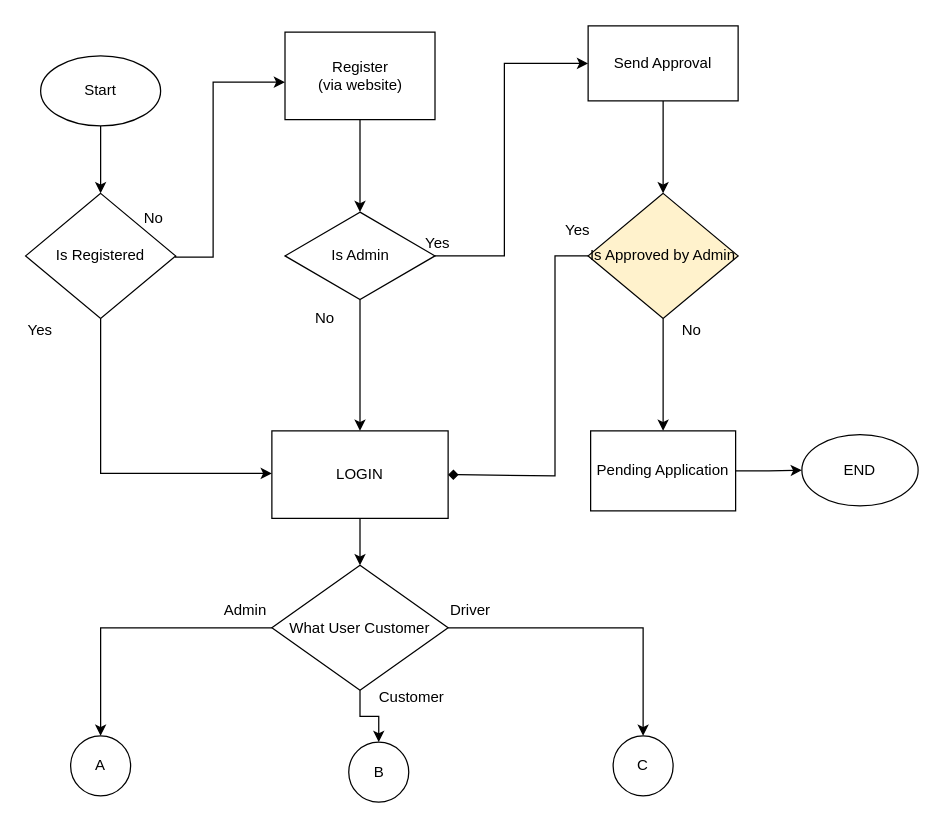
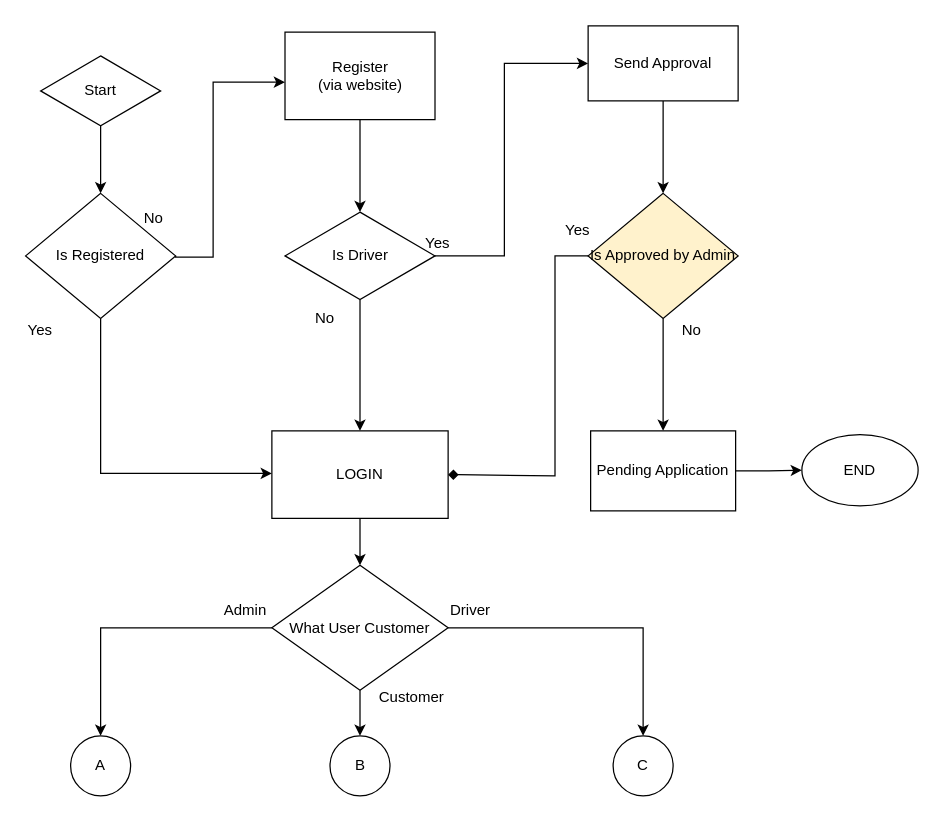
  <mxCell id="0" />
  <mxCell id="1" parent="0" />
  <mxCell id="2" style="edgeStyle=orthogonalEdgeStyle;rounded=0;orthogonalLoop=1;jettySize=auto;html=1;entryX=0.5;entryY=0;entryDx=0;entryDy=0;" parent="1" source="3" target="6" edge="1"><mxGeometry relative="1" as="geometry" /></mxCell>
- <mxCell id="3" value="Is Admin" style="rhombus;whiteSpace=wrap;html=1;fontFamily=Helvetica;fontSize=12;fontColor=#000000;align=center;strokeColor=#000000;fillColor=#ffffff;" parent="1" vertex="1"><mxGeometry x="227.5" y="169" width="120" height="70" as="geometry" /></mxCell>
+ <mxCell id="3" value="Is Driver" style="rhombus;whiteSpace=wrap;html=1;fontFamily=Helvetica;fontSize=12;fontColor=#000000;align=center;strokeColor=#000000;fillColor=#ffffff;" parent="1" vertex="1"><mxGeometry x="227.5" y="169" width="120" height="70" as="geometry" /></mxCell>
  <mxCell id="4" style="edgeStyle=orthogonalEdgeStyle;rounded=0;orthogonalLoop=1;jettySize=auto;html=1;entryX=0;entryY=0.5;entryDx=0;entryDy=0;exitX=1;exitY=0.5;exitDx=0;exitDy=0;" parent="1" source="3" target="20" edge="1"><mxGeometry relative="1" as="geometry"><Array as="points"><mxPoint x="403" y="204" /><mxPoint x="403" y="50" /></Array></mxGeometry></mxCell>
  <mxCell id="5" value="" style="edgeStyle=orthogonalEdgeStyle;rounded=0;orthogonalLoop=1;jettySize=auto;html=1;" parent="1" source="6" target="10" edge="1"><mxGeometry relative="1" as="geometry" /></mxCell>
  <mxCell id="6" value="LOGIN" style="rounded=0;whiteSpace=wrap;html=1;fontFamily=Helvetica;fontSize=12;fontColor=#000000;align=center;strokeColor=#000000;fillColor=#ffffff;" parent="1" vertex="1"><mxGeometry x="217" y="344" width="141" height="70" as="geometry" /></mxCell>
  <mxCell id="7" style="edgeStyle=orthogonalEdgeStyle;rounded=0;orthogonalLoop=1;jettySize=auto;html=1;" parent="1" source="10" target="35" edge="1"><mxGeometry relative="1" as="geometry" /></mxCell>
  <mxCell id="8" style="edgeStyle=orthogonalEdgeStyle;rounded=0;orthogonalLoop=1;jettySize=auto;html=1;" parent="1" source="10" target="36" edge="1"><mxGeometry relative="1" as="geometry" /></mxCell>
  <mxCell id="9" style="edgeStyle=orthogonalEdgeStyle;rounded=0;orthogonalLoop=1;jettySize=auto;html=1;" parent="1" source="10" target="37" edge="1"><mxGeometry relative="1" as="geometry" /></mxCell>
  <mxCell id="10" value="What User Customer" style="rhombus;whiteSpace=wrap;html=1;fontFamily=Helvetica;fontSize=12;fontColor=#000000;align=center;strokeColor=#000000;fillColor=#ffffff;" parent="1" vertex="1"><mxGeometry x="217" y="451.5" width="141" height="100" as="geometry" /></mxCell>
  <mxCell id="11" value="" style="edgeStyle=orthogonalEdgeStyle;rounded=0;orthogonalLoop=1;jettySize=auto;html=1;exitX=1;exitY=0.5;exitDx=0;exitDy=0;" parent="1" source="13" target="15" edge="1"><mxGeometry relative="1" as="geometry"><Array as="points"><mxPoint x="170" y="205" /><mxPoint x="170" y="65" /></Array></mxGeometry></mxCell>
  <mxCell id="12" style="edgeStyle=orthogonalEdgeStyle;rounded=0;orthogonalLoop=1;jettySize=auto;html=1;" parent="1" source="13" target="6" edge="1"><mxGeometry relative="1" as="geometry"><Array as="points"><mxPoint x="80" y="378" /></Array></mxGeometry></mxCell>
  <mxCell id="13" value="Is Registered" style="rhombus;whiteSpace=wrap;html=1;" parent="1" vertex="1"><mxGeometry x="20" y="154" width="120" height="100" as="geometry" /></mxCell>
  <mxCell id="14" style="edgeStyle=orthogonalEdgeStyle;rounded=0;orthogonalLoop=1;jettySize=auto;html=1;entryX=0.5;entryY=0;entryDx=0;entryDy=0;" parent="1" source="15" target="3" edge="1"><mxGeometry relative="1" as="geometry" /></mxCell>
  <mxCell id="15" value="Register&lt;br&gt;(via website)&lt;br&gt;" style="rounded=0;whiteSpace=wrap;html=1;fontFamily=Helvetica;fontSize=12;fontColor=#000000;align=center;strokeColor=#000000;fillColor=#ffffff;" parent="1" vertex="1"><mxGeometry x="227.5" y="25" width="120" height="70" as="geometry" /></mxCell>
  <mxCell id="16" value="No" style="text;html=1;resizable=0;points=[];autosize=1;align=left;verticalAlign=top;spacingTop=-4;" parent="1" vertex="1"><mxGeometry x="113" y="164" width="30" height="20" as="geometry" /></mxCell>
  <mxCell id="17" value="Yes" style="text;html=1;resizable=0;points=[];autosize=1;align=left;verticalAlign=top;spacingTop=-4;" parent="1" vertex="1"><mxGeometry x="20" y="254" width="40" height="20" as="geometry" /></mxCell>
  <mxCell id="18" value="Yes" style="text;html=1;resizable=0;points=[];autosize=1;align=left;verticalAlign=top;spacingTop=-4;" parent="1" vertex="1"><mxGeometry x="338" y="184" width="40" height="20" as="geometry" /></mxCell>
  <mxCell id="19" style="edgeStyle=orthogonalEdgeStyle;rounded=0;orthogonalLoop=1;jettySize=auto;html=1;entryX=0.5;entryY=0;entryDx=0;entryDy=0;" parent="1" source="20" target="23" edge="1"><mxGeometry relative="1" as="geometry" /></mxCell>
  <mxCell id="20" value="Send Approval" style="rounded=0;whiteSpace=wrap;html=1;" parent="1" vertex="1"><mxGeometry x="470" y="20" width="120" height="60" as="geometry" /></mxCell>
  <mxCell id="21" style="edgeStyle=orthogonalEdgeStyle;rounded=0;orthogonalLoop=1;jettySize=auto;html=1;entryX=1;entryY=0.5;entryDx=0;entryDy=0;endArrow=diamond;" parent="1" source="23" target="6" edge="1"><mxGeometry relative="1" as="geometry"><Array as="points"><mxPoint x="443.5" y="204" /><mxPoint x="443.5" y="380" /><mxPoint x="358.5" y="380" /></Array></mxGeometry></mxCell>
  <mxCell id="22" value="" style="edgeStyle=orthogonalEdgeStyle;rounded=0;orthogonalLoop=1;jettySize=auto;html=1;" parent="1" source="23" target="25" edge="1"><mxGeometry relative="1" as="geometry" /></mxCell>
  <mxCell id="23" value="Is Approved by Admin" style="rhombus;whiteSpace=wrap;html=1;fillColor=#fff2cc;" parent="1" vertex="1"><mxGeometry x="470" y="154" width="120" height="100" as="geometry" /></mxCell>
  <mxCell id="24" style="edgeStyle=orthogonalEdgeStyle;rounded=0;orthogonalLoop=1;jettySize=auto;html=1;" parent="1" source="25" target="26" edge="1"><mxGeometry relative="1" as="geometry" /></mxCell>
  <mxCell id="25" value="Pending Application" style="rounded=0;whiteSpace=wrap;html=1;fontFamily=Helvetica;fontSize=12;fontColor=#000000;align=center;strokeColor=#000000;fillColor=#ffffff;" parent="1" vertex="1"><mxGeometry x="472" y="344" width="116" height="64" as="geometry" /></mxCell>
  <mxCell id="26" value="END" style="ellipse;whiteSpace=wrap;html=1;fontFamily=Helvetica;fontSize=12;fontColor=#000000;align=center;strokeColor=#000000;fillColor=#ffffff;" parent="1" vertex="1"><mxGeometry x="641" y="347" width="93" height="57" as="geometry" /></mxCell>
  <mxCell id="27" value="&amp;nbsp;No" style="text;html=1;resizable=0;points=[];autosize=1;align=left;verticalAlign=top;spacingTop=-4;" parent="1" vertex="1"><mxGeometry x="540" y="254" width="30" height="20" as="geometry" /></mxCell>
  <mxCell id="28" value="Yes" style="text;html=1;resizable=0;points=[];autosize=1;align=left;verticalAlign=top;spacingTop=-4;" parent="1" vertex="1"><mxGeometry x="450" y="174" width="40" height="20" as="geometry" /></mxCell>
  <mxCell id="29" value="No" style="text;html=1;resizable=0;points=[];autosize=1;align=left;verticalAlign=top;spacingTop=-4;" parent="1" vertex="1"><mxGeometry x="250" y="244" width="30" height="20" as="geometry" /></mxCell>
  <mxCell id="30" value="Driver" style="text;html=1;resizable=0;points=[];autosize=1;align=left;verticalAlign=top;spacingTop=-4;" parent="1" vertex="1"><mxGeometry x="358" y="478" width="50" height="20" as="geometry" /></mxCell>
  <mxCell id="31" value="Customer" style="text;html=1;resizable=0;points=[];autosize=1;align=left;verticalAlign=top;spacingTop=-4;" parent="1" vertex="1"><mxGeometry x="301" y="547" width="70" height="20" as="geometry" /></mxCell>
  <mxCell id="32" value="Admin" style="text;html=1;resizable=0;points=[];autosize=1;align=left;verticalAlign=top;spacingTop=-4;" parent="1" vertex="1"><mxGeometry x="176.5" y="478" width="50" height="20" as="geometry" /></mxCell>
  <mxCell id="33" style="edgeStyle=orthogonalEdgeStyle;rounded=0;orthogonalLoop=1;jettySize=auto;html=1;" parent="1" source="34" target="13" edge="1"><mxGeometry relative="1" as="geometry" /></mxCell>
- <mxCell id="34" value="Start" style="ellipse;whiteSpace=wrap;html=1;fontFamily=Helvetica;fontSize=12;fontColor=#000000;align=center;strokeColor=#000000;fillColor=#ffffff;" parent="1" vertex="1"><mxGeometry x="32" y="44" width="96" height="56" as="geometry" /></mxCell>
+ <mxCell id="34" value="Start" style="rhombus;whiteSpace=wrap;html=1;fontFamily=Helvetica;fontSize=12;fontColor=#000000;align=center;strokeColor=#000000;fillColor=#ffffff;" parent="1" vertex="1"><mxGeometry x="32" y="44" width="96" height="56" as="geometry" /></mxCell>
  <mxCell id="35" value="C" style="ellipse;whiteSpace=wrap;html=1;aspect=fixed;" parent="1" vertex="1"><mxGeometry x="490" y="588" width="48" height="48" as="geometry" /></mxCell>
- <mxCell id="36" value="B" style="ellipse;whiteSpace=wrap;html=1;aspect=fixed;" parent="1" vertex="1"><mxGeometry x="278.5" y="593" width="48" height="48" as="geometry" /></mxCell>
+ <mxCell id="36" value="B" style="ellipse;whiteSpace=wrap;html=1;aspect=fixed;" parent="1" vertex="1"><mxGeometry x="263.5" y="588" width="48" height="48" as="geometry" /></mxCell>
  <mxCell id="37" value="A" style="ellipse;whiteSpace=wrap;html=1;aspect=fixed;" parent="1" vertex="1"><mxGeometry x="56" y="588" width="48" height="48" as="geometry" /></mxCell>
